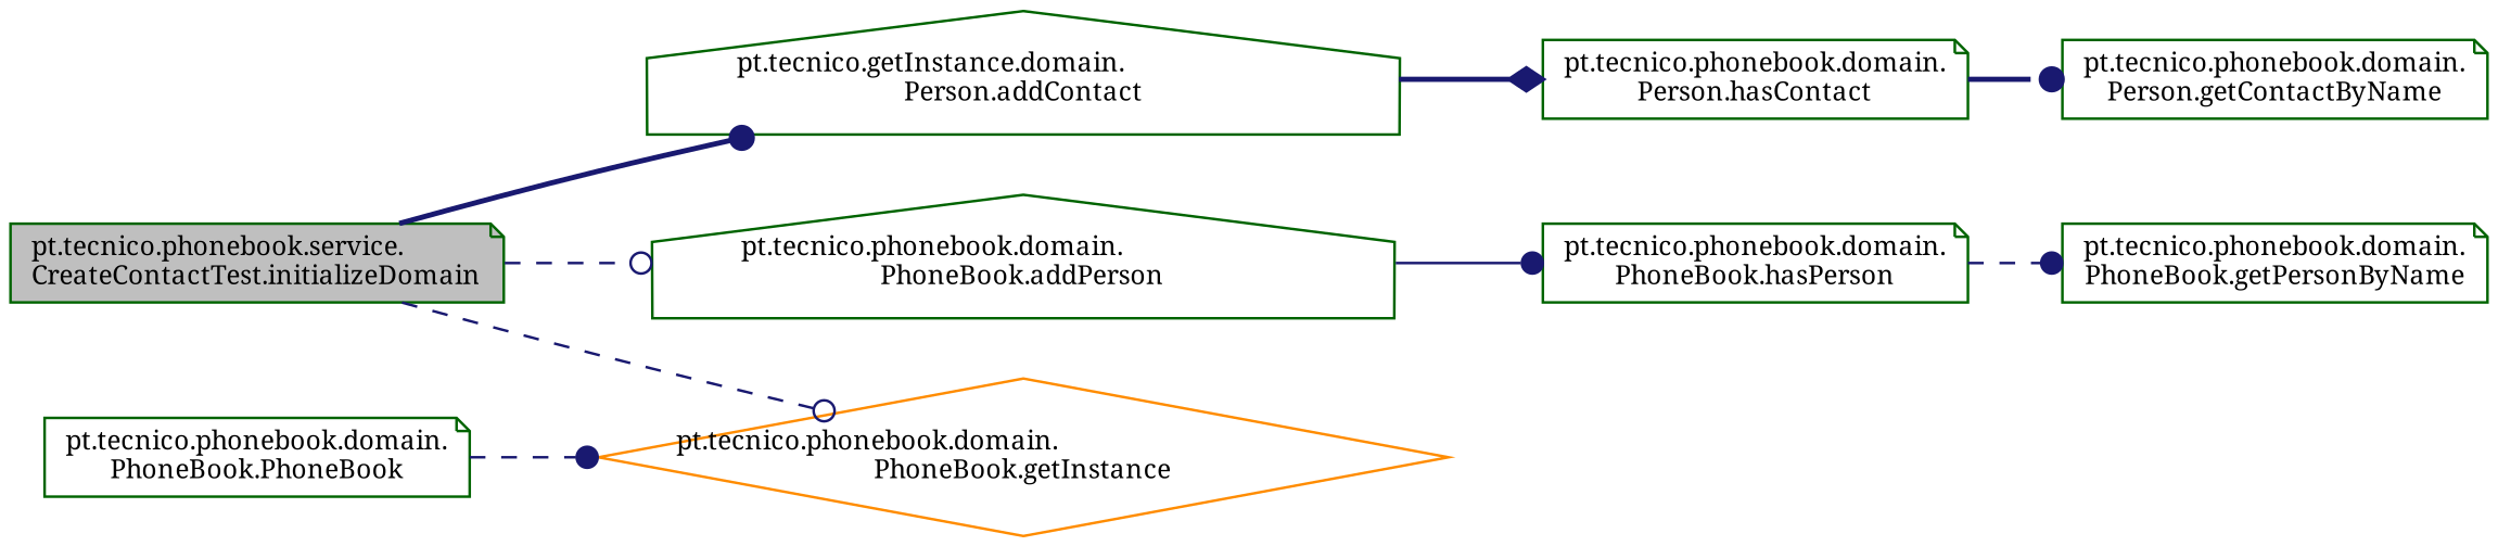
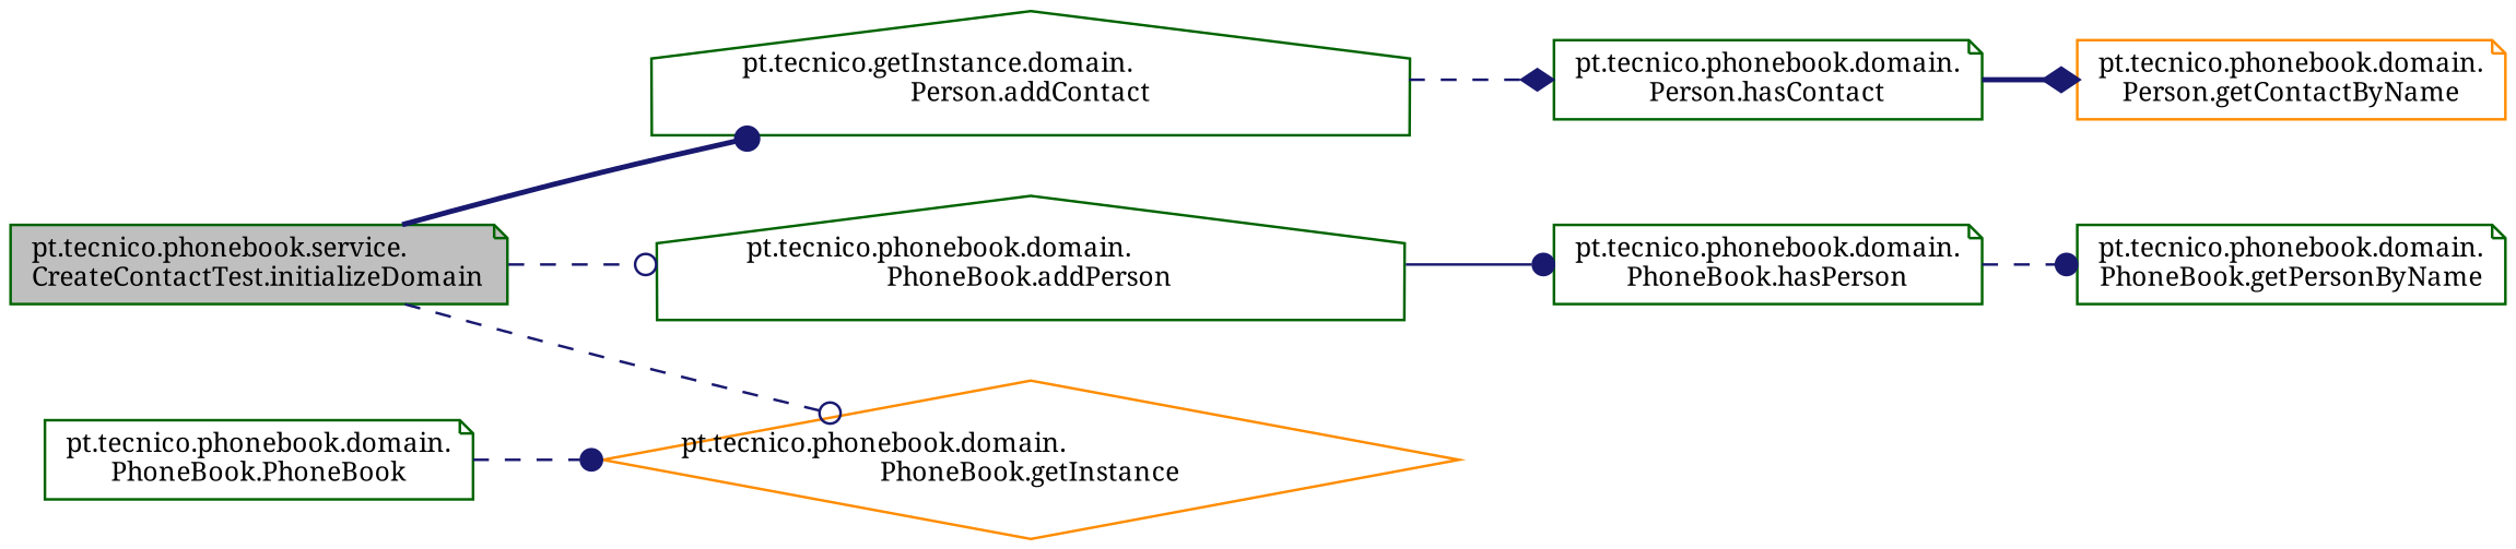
  digraph {
    fontname="Noto Serif"
    rankdir=LR
    node [color=darkgreen fillcolor=white fontname="Noto Serif" fontsize=10 shape=note style=filled]
    edge [arrowhead=dot color=midnightblue fontname="Noto Serif" fontsize=10 labelfontname=Helvetica labelfontsize=10 style=dashed]
    n1 [fillcolor=grey75 fontcolor=black height=0.2 label="pt.tecnico.phonebook.service.\lCreateContactTest.initializeDomain" width=0.4]
    n2 [height=0.2 label="pt.tecnico.getInstance.domain.\lPerson.addContact" shape=house width=0.4]
    n3 [height=0.2 label="pt.tecnico.phonebook.domain.\lPhoneBook.addPerson" shape=house width=0.4]
    n4 [color=darkorange height=0.2 label="pt.tecnico.phonebook.domain.\lPhoneBook.getInstance" shape=diamond width=0.4]
    n5 [height=0.2 label="pt.tecnico.phonebook.domain.\lPerson.hasContact" width=0.4]
    n6 [height=0.2 label="pt.tecnico.phonebook.domain.\lPhoneBook.hasPerson" width=0.4]
-   n7 [height=0.2 label="pt.tecnico.phonebook.domain.\lPerson.getContactByName" width=0.4]
+   n7 [color=darkorange height=0.2 label="pt.tecnico.phonebook.domain.\lPerson.getContactByName" width=0.4]
    n8 [height=0.2 label="pt.tecnico.phonebook.domain.\lPhoneBook.getPersonByName" width=0.4]
    n9 [height=0.2 label="pt.tecnico.phonebook.domain.\lPhoneBook.PhoneBook" width=0.4]
    n1 -> n2 [style=bold]
    n1 -> n3 [arrowhead=odot]
    n1 -> n4 [arrowhead=odot]
-   n2 -> n5 [arrowhead=diamond style=bold]
+   n2 -> n5 [arrowhead=diamond]
    n3 -> n6 [style=solid]
-   n5 -> n7 [style=bold]
+   n5 -> n7 [arrowhead=diamond style=bold]
    n6 -> n8
    n9 -> n4
  }
